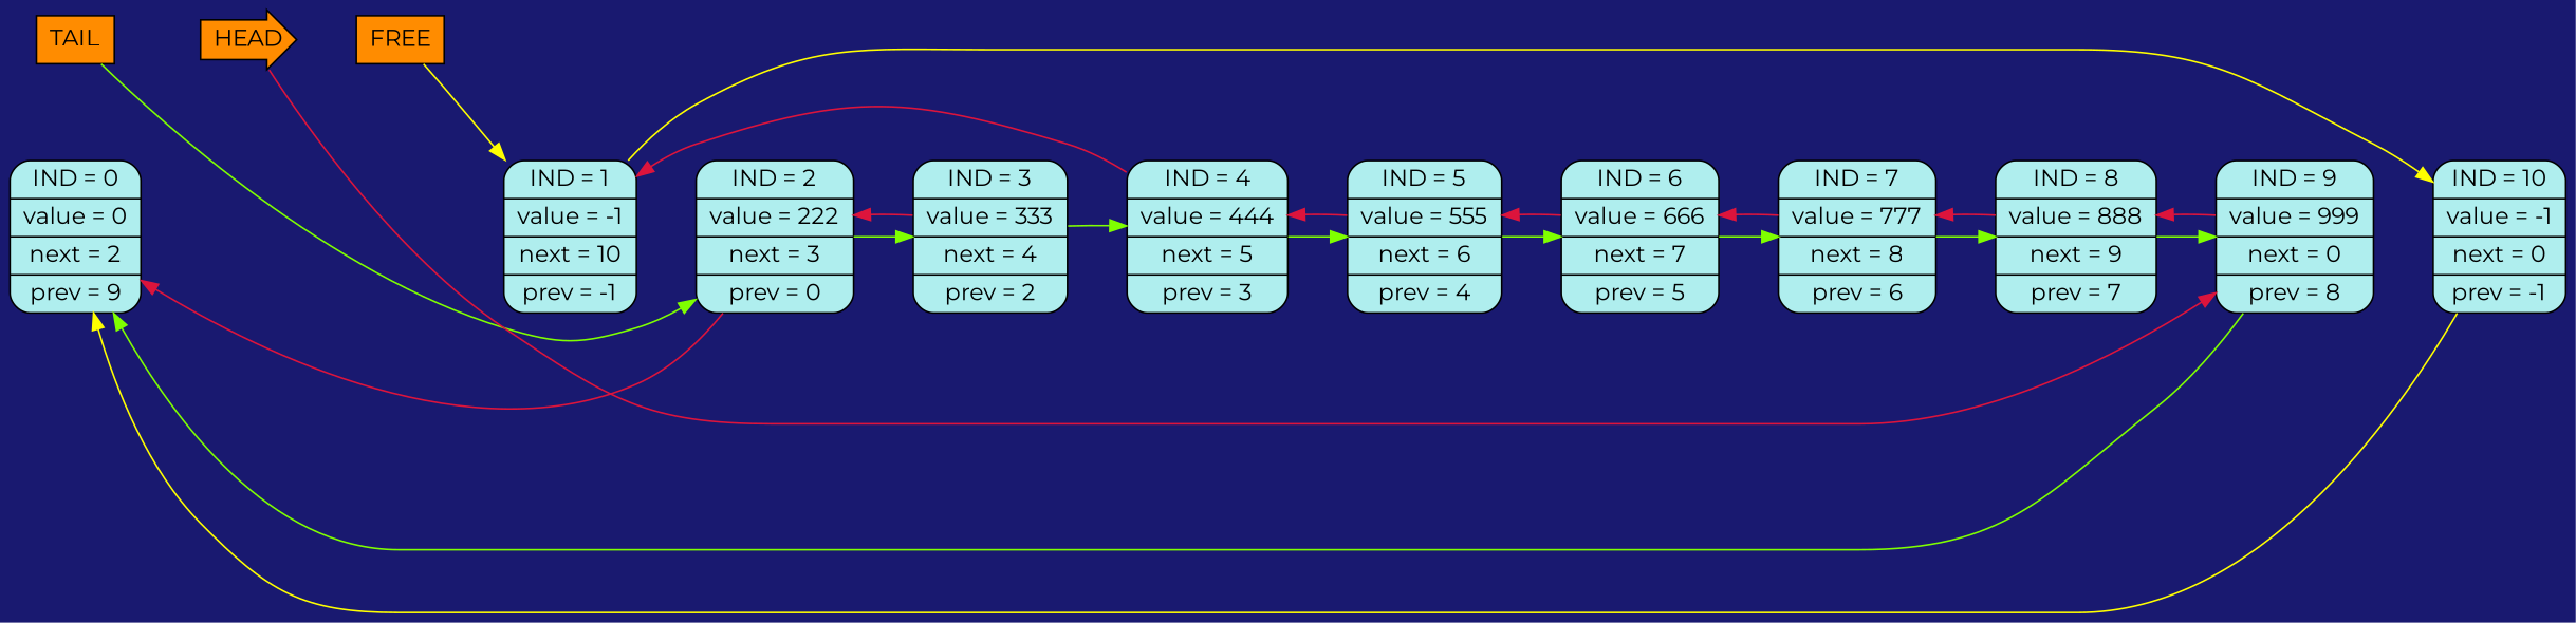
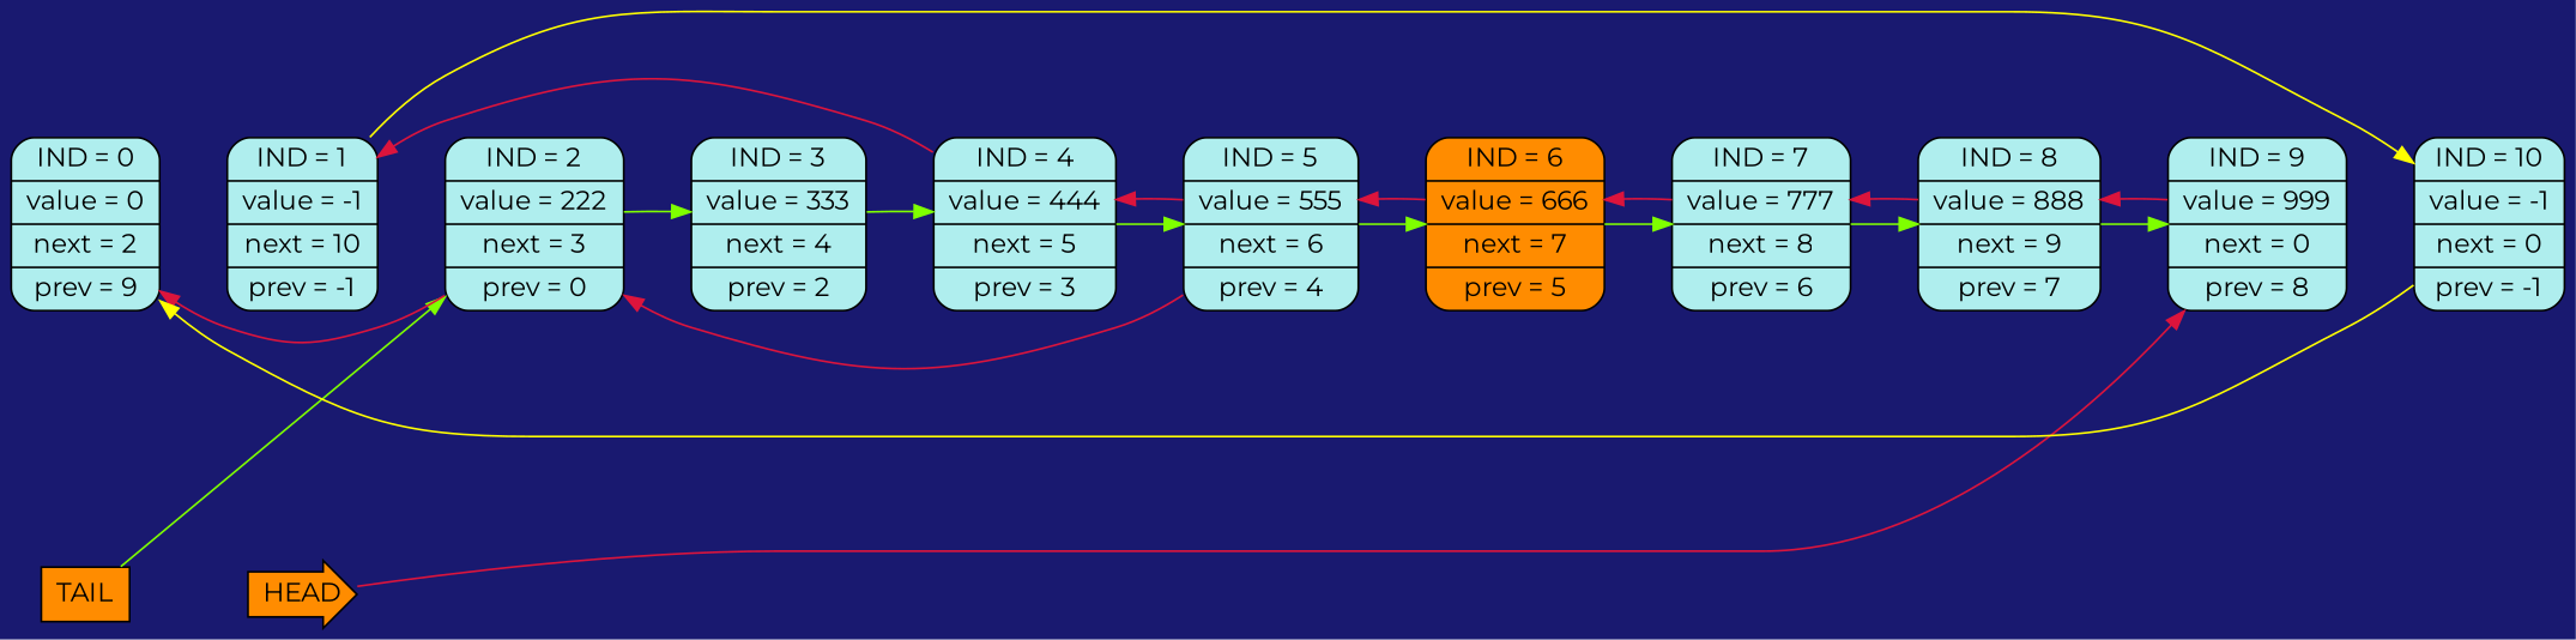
  digraph {
    bgcolor="#191970"
    fontname=Montserrat
    rankdir=LR
    node [fillcolor="#AFEEEE" fontname=Montserrat shape=Mrecord style=filled]
    edge [fontname=Montserrat weight=1]
    n1 [label="IND = 0 | value = 0 | next = 2 | prev = 9 "]
    TAIL [fillcolor="#FF8C00" height=0.4 shape=rectangle width=0.5]
    n3 [label="IND = 1 | value = -1 | next = 10 | prev = -1 "]
    n4 [label="IND = 2 | value = 222 | next = 3 | prev = 0 "]
    HEAD [fillcolor="#FF8C00" height=0.5 shape=rarrow width=0.5]
    n6 [label="IND = 10 | value = -1 | next = 0 | prev = -1 "]
    n7 [label="IND = 3 | value = 333 | next = 4 | prev = 2 "]
    n8 [label="IND = 4 | value = 444 | next = 5 | prev = 3 "]
    n9 [label="IND = 5 | value = 555 | next = 6 | prev = 4 "]
-   n10 [label="IND = 6 | value = 666 | next = 7 | prev = 5 "]
+   n10 [fillcolor="#FF8C00" label="IND = 6 | value = 666 | next = 7 | prev = 5 "]
    n11 [label="IND = 7 | value = 777 | next = 8 | prev = 6 "]
    n12 [label="IND = 8 | value = 888 | next = 9 | prev = 7 "]
    n13 [label="IND = 9 | value = 999 | next = 0 | prev = 8 "]
-   FREE [fillcolor="#FF8C00" height=0.4 shape=rectangle width=0.5]
    subgraph sub_1 {
      rank=same
      n1
      TAIL
    }
    n1 -> n3 [style=invis weight=1000000]
    TAIL -> n4 [color="#7FFF00"]
    TAIL -> HEAD [style=invis weight=1000000]
    n3 -> n4 [style=invis weight=1000000]
    n3 -> n6 [color="#FFFF00"]
    n4 -> n1 [color="#DC143C"]
    n4 -> n7 [style=invis weight=1000000]
    n4 -> n7 [color="#7FFF00"]
    HEAD -> n13 [color="#DC143C"]
-   HEAD -> FREE [style=invis weight=1000000]
    n6 -> n1 [color="#FFFF00"]
-   n7 -> n4 [color="#DC143C"]
+   n9 -> n4 [color="#DC143C"]
    n7 -> n8 [style=invis weight=1000000]
    n7 -> n8 [color="#7FFF00"]
    n8 -> n3 [color="#DC143C"]
    n8 -> n9 [style=invis weight=1000000]
    n8 -> n9 [color="#7FFF00"]
    n9 -> n8 [color="#DC143C"]
    n9 -> n10 [style=invis weight=1000000]
    n9 -> n10 [color="#7FFF00"]
    n10 -> n9 [color="#DC143C"]
    n10 -> n11 [style=invis weight=1000000]
    n10 -> n11 [color="#7FFF00"]
    n11 -> n10 [color="#DC143C"]
    n11 -> n12 [style=invis weight=1000000]
    n11 -> n12 [color="#7FFF00"]
    n12 -> n11 [color="#DC143C"]
    n12 -> n13 [style=invis weight=1000000]
    n12 -> n13 [color="#7FFF00"]
-   n13 -> n1 [color="#7FFF00"]
    n13 -> n6 [style=invis weight=1000000]
    n13 -> n12 [color="#DC143C"]
-   FREE -> n3 [color="#FFFF00"]
  }
